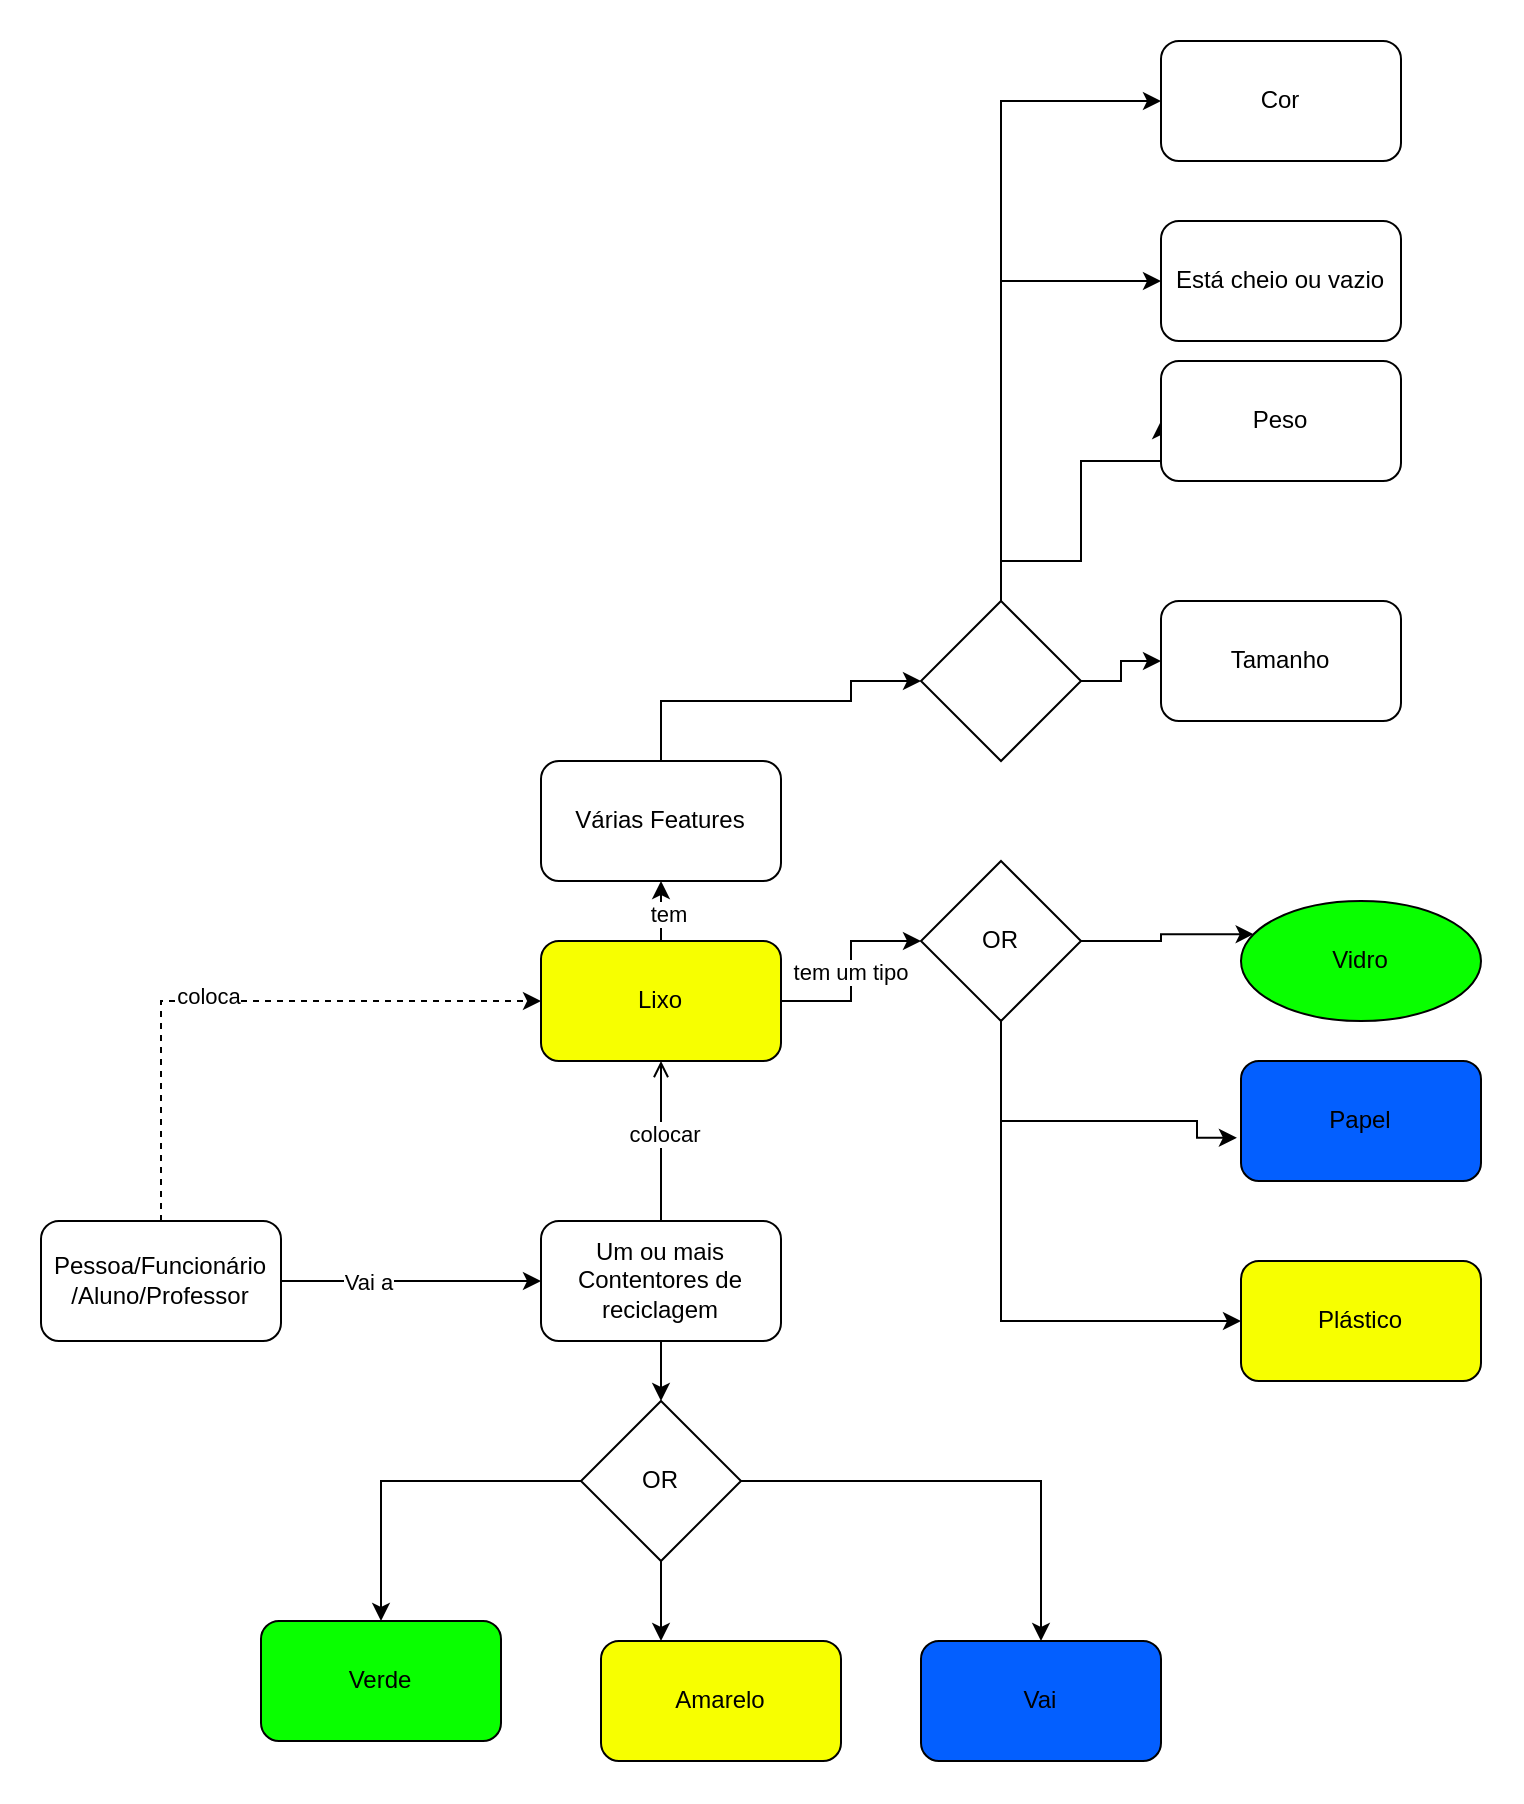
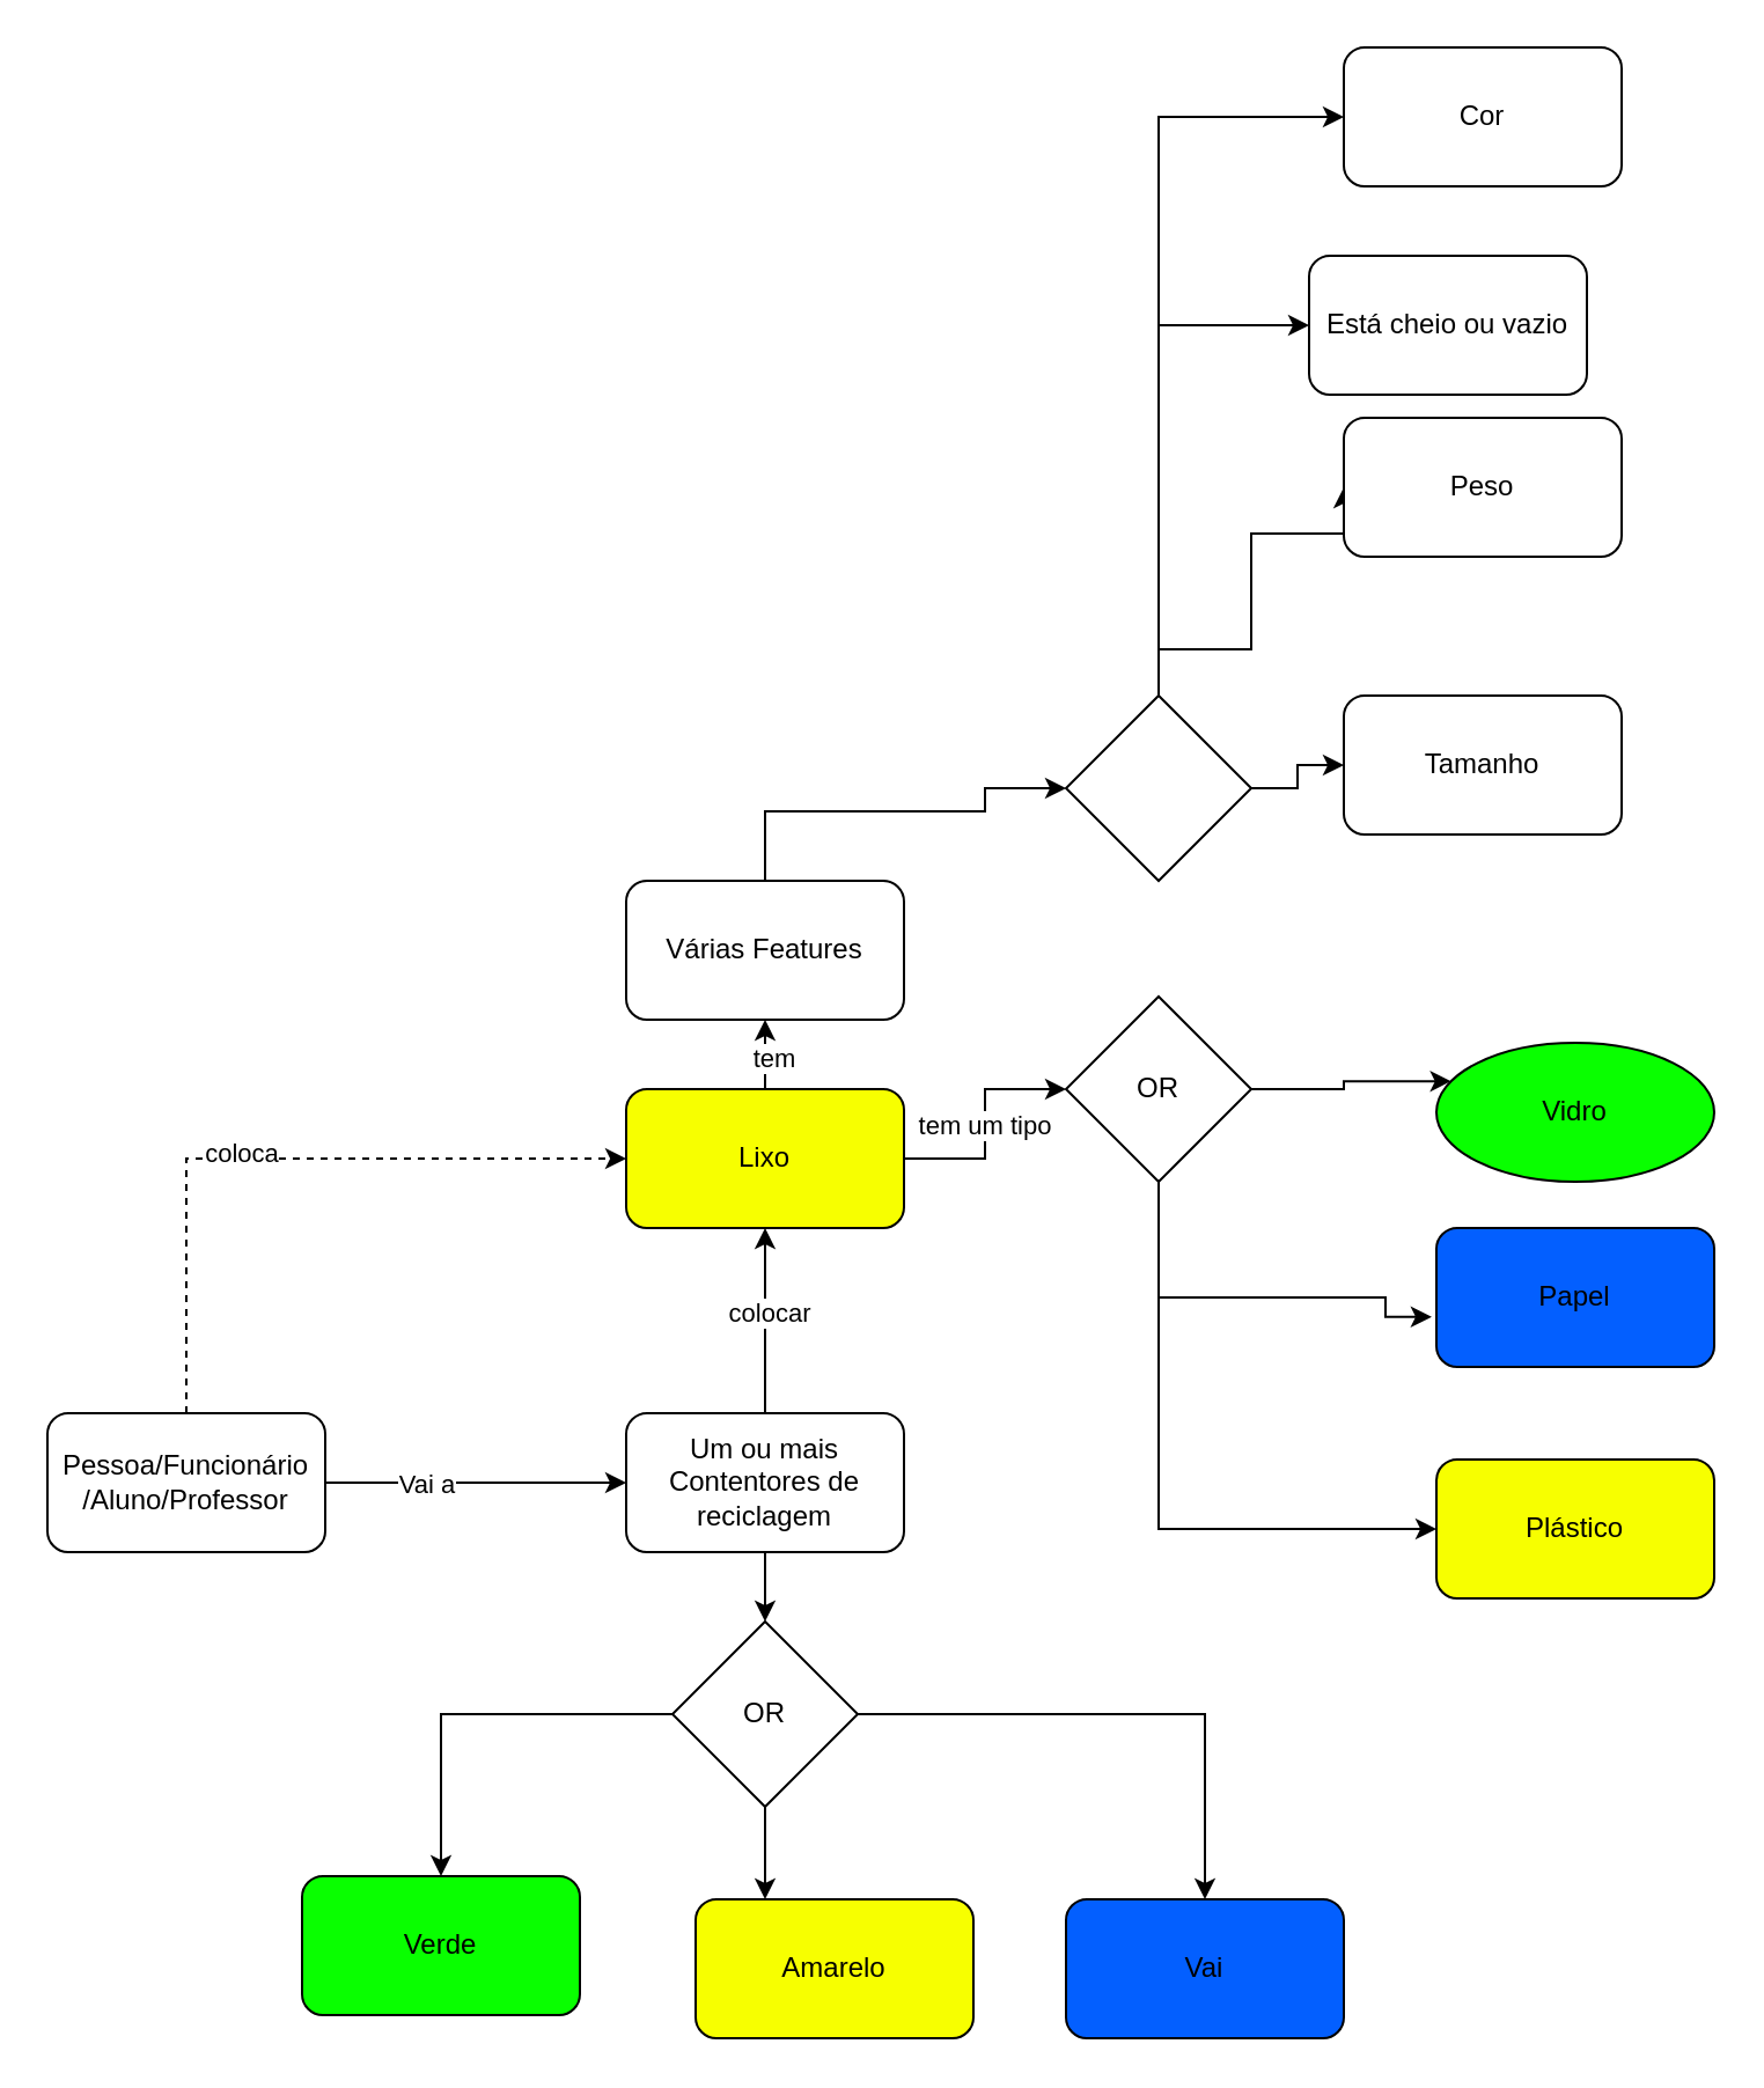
  <mxCell id="0" />
  <mxCell id="1" parent="0" />
  <mxCell id="2" style="edgeStyle=orthogonalEdgeStyle;rounded=0;orthogonalLoop=1;jettySize=auto;html=1;" edge="1" parent="1" source="6" target="10"><mxGeometry relative="1" as="geometry" /></mxCell>
  <mxCell id="3" value="Vai a" style="edgeLabel;html=1;align=center;verticalAlign=middle;resizable=0;points=[];" vertex="1" connectable="0" parent="2"><mxGeometry x="-0.342" relative="1" as="geometry"><mxPoint as="offset" /></mxGeometry></mxCell>
  <mxCell id="4" style="edgeStyle=orthogonalEdgeStyle;rounded=0;orthogonalLoop=1;jettySize=auto;html=1;entryX=0;entryY=0.5;entryDx=0;entryDy=0;dashed=1;" edge="1" parent="1" source="6" target="22"><mxGeometry relative="1" as="geometry"><Array as="points"><mxPoint x="80" y="500" /></Array></mxGeometry></mxCell>
  <mxCell id="5" value="coloca" style="edgeLabel;html=1;align=center;verticalAlign=middle;resizable=0;points=[];" vertex="1" connectable="0" parent="4"><mxGeometry x="-0.115" y="3" relative="1" as="geometry"><mxPoint as="offset" /></mxGeometry></mxCell>
  <mxCell id="6" value="Pessoa/Funcionário&lt;div&gt;/Aluno/Professor&lt;/div&gt;" style="rounded=1;whiteSpace=wrap;html=1;" vertex="1" parent="1"><mxGeometry x="20" y="610" width="120" height="60" as="geometry" /></mxCell>
  <mxCell id="7" style="edgeStyle=orthogonalEdgeStyle;rounded=0;orthogonalLoop=1;jettySize=auto;html=1;" edge="1" parent="1" source="10" target="15"><mxGeometry relative="1" as="geometry" /></mxCell>
- <mxCell id="8" style="edgeStyle=orthogonalEdgeStyle;rounded=0;orthogonalLoop=1;jettySize=auto;html=1;endArrow=open;" edge="1" parent="1" source="10" target="22"><mxGeometry relative="1" as="geometry" /></mxCell>
+ <mxCell id="8" style="edgeStyle=orthogonalEdgeStyle;rounded=0;orthogonalLoop=1;jettySize=auto;html=1;" edge="1" parent="1" source="10" target="22"><mxGeometry relative="1" as="geometry" /></mxCell>
  <mxCell id="9" value="colocar" style="edgeLabel;html=1;align=center;verticalAlign=middle;resizable=0;points=[];" vertex="1" connectable="0" parent="8"><mxGeometry x="0.1" y="-1" relative="1" as="geometry"><mxPoint as="offset" /></mxGeometry></mxCell>
  <mxCell id="10" value="Um ou mais&lt;div&gt;Contentores de reciclagem&lt;/div&gt;" style="rounded=1;whiteSpace=wrap;html=1;" vertex="1" parent="1"><mxGeometry x="270" y="610" width="120" height="60" as="geometry" /></mxCell>
  <mxCell id="11" value="Verde" style="rounded=1;whiteSpace=wrap;html=1;fillColor=#09FF00;" vertex="1" parent="1"><mxGeometry x="130" y="810" width="120" height="60" as="geometry" /></mxCell>
  <mxCell id="12" style="edgeStyle=orthogonalEdgeStyle;rounded=0;orthogonalLoop=1;jettySize=auto;html=1;entryX=0.5;entryY=0;entryDx=0;entryDy=0;" edge="1" parent="1" source="15" target="11"><mxGeometry relative="1" as="geometry" /></mxCell>
  <mxCell id="13" style="edgeStyle=orthogonalEdgeStyle;rounded=0;orthogonalLoop=1;jettySize=auto;html=1;entryX=0.25;entryY=0;entryDx=0;entryDy=0;" edge="1" parent="1" source="15" target="16"><mxGeometry relative="1" as="geometry" /></mxCell>
  <mxCell id="14" style="edgeStyle=orthogonalEdgeStyle;rounded=0;orthogonalLoop=1;jettySize=auto;html=1;" edge="1" parent="1" source="15" target="17"><mxGeometry relative="1" as="geometry" /></mxCell>
  <mxCell id="15" value="OR" style="rhombus;whiteSpace=wrap;html=1;" vertex="1" parent="1"><mxGeometry x="290" y="700" width="80" height="80" as="geometry" /></mxCell>
  <mxCell id="16" value="Amarelo" style="rounded=1;whiteSpace=wrap;html=1;fillColor=#F7FF00;" vertex="1" parent="1"><mxGeometry x="300" y="820" width="120" height="60" as="geometry" /></mxCell>
  <mxCell id="17" value="Vai" style="rounded=1;whiteSpace=wrap;html=1;fillColor=#035FFF;" vertex="1" parent="1"><mxGeometry x="460" y="820" width="120" height="60" as="geometry" /></mxCell>
  <mxCell id="18" style="edgeStyle=orthogonalEdgeStyle;rounded=0;orthogonalLoop=1;jettySize=auto;html=1;" edge="1" parent="1" source="22" target="25"><mxGeometry relative="1" as="geometry" /></mxCell>
  <mxCell id="19" value="tem um tipo" style="edgeLabel;html=1;align=center;verticalAlign=middle;resizable=0;points=[];" vertex="1" connectable="0" parent="18"><mxGeometry x="0.008" y="1" relative="1" as="geometry"><mxPoint as="offset" /></mxGeometry></mxCell>
  <mxCell id="20" style="edgeStyle=orthogonalEdgeStyle;rounded=0;orthogonalLoop=1;jettySize=auto;html=1;entryX=0.5;entryY=1;entryDx=0;entryDy=0;" edge="1" parent="1" source="22" target="30"><mxGeometry relative="1" as="geometry" /></mxCell>
  <mxCell id="21" value="tem" style="edgeLabel;html=1;align=center;verticalAlign=middle;resizable=0;points=[];" vertex="1" connectable="0" parent="20"><mxGeometry x="0.344" y="-3" relative="1" as="geometry"><mxPoint as="offset" /></mxGeometry></mxCell>
  <mxCell id="22" value="Lixo" style="rounded=1;whiteSpace=wrap;html=1;fillColor=#F7FF00;" vertex="1" parent="1"><mxGeometry x="270" y="470" width="120" height="60" as="geometry" /></mxCell>
  <mxCell id="23" style="edgeStyle=orthogonalEdgeStyle;rounded=0;orthogonalLoop=1;jettySize=auto;html=1;entryX=0;entryY=0.25;entryDx=0;entryDy=0;" edge="1" parent="1" source="25" target="39"><mxGeometry relative="1" as="geometry"><mxPoint x="600" y="470" as="targetPoint" /></mxGeometry></mxCell>
  <mxCell id="24" style="edgeStyle=orthogonalEdgeStyle;rounded=0;orthogonalLoop=1;jettySize=auto;html=1;entryX=0;entryY=0.5;entryDx=0;entryDy=0;" edge="1" parent="1" source="25" target="27"><mxGeometry relative="1" as="geometry"><Array as="points"><mxPoint x="500" y="660" /></Array></mxGeometry></mxCell>
  <mxCell id="25" value="&lt;div&gt;OR&lt;/div&gt;" style="rhombus;whiteSpace=wrap;html=1;" vertex="1" parent="1"><mxGeometry x="460" y="430" width="80" height="80" as="geometry" /></mxCell>
  <mxCell id="26" value="Papel" style="rounded=1;whiteSpace=wrap;html=1;fillColor=#035FFF;" vertex="1" parent="1"><mxGeometry x="620" y="530" width="120" height="60" as="geometry" /></mxCell>
  <mxCell id="27" value="Plástico" style="rounded=1;whiteSpace=wrap;html=1;fillColor=#F7FF00;" vertex="1" parent="1"><mxGeometry x="620" y="630" width="120" height="60" as="geometry" /></mxCell>
  <mxCell id="28" style="edgeStyle=orthogonalEdgeStyle;rounded=0;orthogonalLoop=1;jettySize=auto;html=1;entryX=-0.017;entryY=0.64;entryDx=0;entryDy=0;entryPerimeter=0;" edge="1" parent="1" source="25" target="26"><mxGeometry relative="1" as="geometry"><Array as="points"><mxPoint x="500" y="560" /><mxPoint x="598" y="560" /></Array></mxGeometry></mxCell>
  <mxCell id="29" style="edgeStyle=orthogonalEdgeStyle;rounded=0;orthogonalLoop=1;jettySize=auto;html=1;" edge="1" parent="1" source="30" target="35"><mxGeometry relative="1" as="geometry"><Array as="points"><mxPoint x="330" y="350" /><mxPoint x="425" y="350" /><mxPoint x="425" y="340" /></Array></mxGeometry></mxCell>
  <mxCell id="30" value="Várias Features" style="rounded=1;whiteSpace=wrap;html=1;" vertex="1" parent="1"><mxGeometry x="270" width="120" height="60" as="geometry" y="380" /></mxCell>
  <mxCell id="31" style="edgeStyle=orthogonalEdgeStyle;rounded=0;orthogonalLoop=1;jettySize=auto;html=1;entryX=0;entryY=0.5;entryDx=0;entryDy=0;" edge="1" parent="1" source="35" target="36"><mxGeometry relative="1" as="geometry"><Array as="points"><mxPoint x="500" y="280" /><mxPoint x="540" y="280" /><mxPoint x="540" y="230" /></Array></mxGeometry></mxCell>
  <mxCell id="32" style="edgeStyle=orthogonalEdgeStyle;rounded=0;orthogonalLoop=1;jettySize=auto;html=1;" edge="1" parent="1" source="35" target="37"><mxGeometry relative="1" as="geometry" /></mxCell>
  <mxCell id="33" style="edgeStyle=orthogonalEdgeStyle;rounded=0;orthogonalLoop=1;jettySize=auto;html=1;entryX=0;entryY=0.5;entryDx=0;entryDy=0;" edge="1" parent="1" source="35" target="38"><mxGeometry relative="1" as="geometry"><Array as="points"><mxPoint x="500" y="140" /></Array></mxGeometry></mxCell>
  <mxCell id="34" style="edgeStyle=orthogonalEdgeStyle;rounded=0;orthogonalLoop=1;jettySize=auto;html=1;entryX=0;entryY=0.5;entryDx=0;entryDy=0;" edge="1" parent="1" source="35" target="40"><mxGeometry relative="1" as="geometry"><Array as="points"><mxPoint x="500" y="50" /></Array></mxGeometry></mxCell>
  <mxCell id="35" value="" style="rhombus;whiteSpace=wrap;html=1;" vertex="1" parent="1"><mxGeometry x="460" y="300" width="80" height="80" as="geometry" /></mxCell>
  <mxCell id="36" value="Peso" style="rounded=1;whiteSpace=wrap;html=1;" vertex="1" parent="1"><mxGeometry x="580" y="180" width="120" height="60" as="geometry" /></mxCell>
  <mxCell id="37" value="Tamanho" style="rounded=1;whiteSpace=wrap;html=1;" vertex="1" parent="1"><mxGeometry x="580" y="300" width="120" height="60" as="geometry" /></mxCell>
- <mxCell id="38" value="Está cheio ou vazio" style="rounded=1;whiteSpace=wrap;html=1;" vertex="1" parent="1"><mxGeometry x="580" y="110" width="120" height="60" as="geometry" /></mxCell>
+ <mxCell id="38" value="Está cheio ou vazio" style="rounded=1;whiteSpace=wrap;html=1;" vertex="1" parent="1"><mxGeometry x="565" y="110" width="120" height="60" as="geometry" /></mxCell>
  <mxCell id="39" value="Vidro" style="ellipse;whiteSpace=wrap;html=1;fillColor=#09FF00;" vertex="1" parent="1"><mxGeometry x="620" y="450" width="120" height="60" as="geometry" /></mxCell>
  <mxCell id="40" value="Cor" style="rounded=1;whiteSpace=wrap;html=1;" vertex="1" parent="1"><mxGeometry x="580" y="20" width="120" height="60" as="geometry" /></mxCell>
